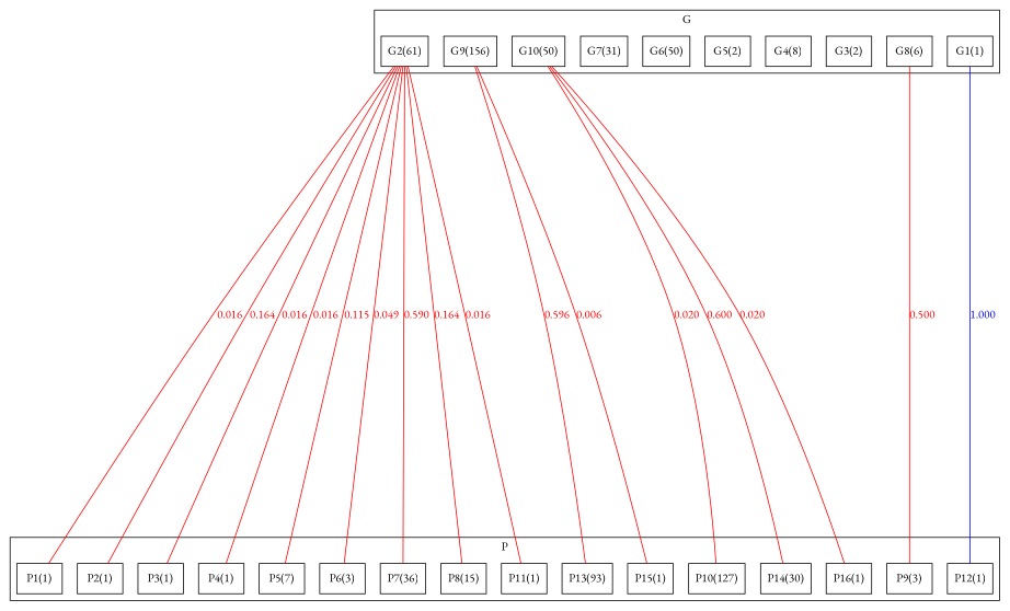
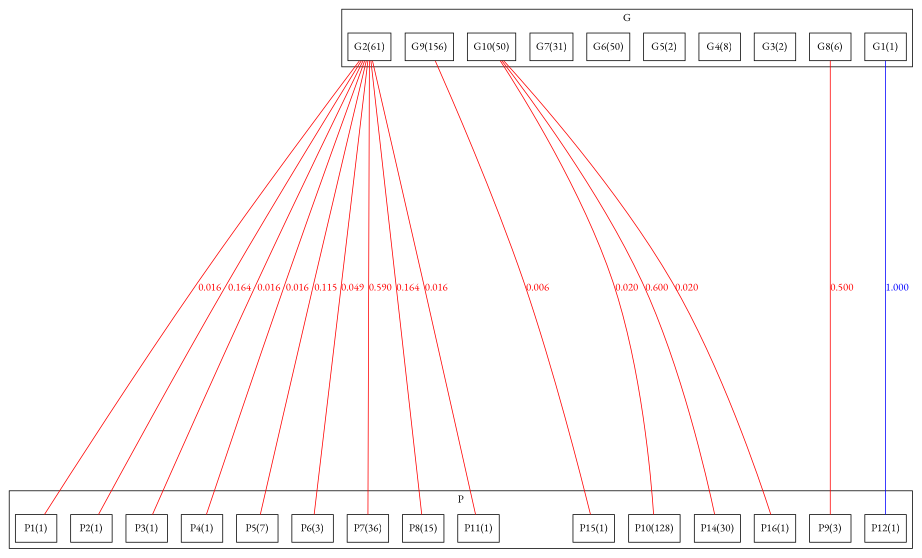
  strict graph {
    concentrate=true
    fontname="EB Garamond"
    rankdir=TB
    ranksep="8 equally"
    splines=true
    node [fontname="EB Garamond" shape=rectangle]
    edge [color=red fontcolor=red fontname="EB Garamond"]
    n1 [label="G1(1)"]
    n2 [label="G2(61)"]
    n3 [label="G3(2)"]
    n4 [label="G4(8)"]
    n5 [label="G5(2)"]
    n6 [label="G6(50)"]
    n7 [label="G7(31)"]
    n8 [label="G8(6)"]
    n9 [label="G9(156)"]
    n10 [label="G10(50)"]
    n11 [label="P1(1)"]
    n12 [label="P2(1)"]
    n13 [label="P3(1)"]
    n14 [label="P4(1)"]
    n15 [label="P5(7)"]
    n16 [label="P6(3)"]
    n17 [label="P7(36)"]
    n18 [label="P8(15)"]
    n19 [label="P9(3)"]
-   n20 [label="P10(127)"]
+   n20 [label="P10(128)"]
    n21 [label="P11(1)"]
    n22 [label="P12(1)"]
-   n23 [label="P13(93)"]
    n24 [label="P14(30)"]
    n25 [label="P15(1)"]
    n26 [label="P16(1)"]
    subgraph cluster_1 {
      color=black
      label=G
      rank=same
      n1
      n2
      n3
      n4
      n5
      n6
      n7
      n8
      n9
      n10
    }
    subgraph cluster_2 {
      color=black
      label=P
      rank=same
      n11
      n12
      n13
      n14
      n15
      n16
      n17
      n18
      n19
      n20
      n21
      n22
-     n23
      n24
      n25
      n26
    }
    n2 -- n11 [label=0.016]
    n2 -- n12 [label=0.164]
    n2 -- n13 [label=0.016]
    n2 -- n14 [label=0.016]
    n2 -- n15 [label=0.115]
    n2 -- n16 [label=0.049]
    n2 -- n17 [label=0.590]
    n2 -- n18 [label=0.164]
    n2 -- n21 [label=0.016]
-   n9 -- n23 [label=0.596]
    n9 -- n25 [label=0.006]
    n10 -- n20 [label=0.020]
    n10 -- n24 [label=0.600]
    n10 -- n26 [label=0.020]
    n19 -- n8 [dir=none label=0.500]
    n22 -- n1 [color=blue dir=none fontcolor=blue label=1.000]
  }
